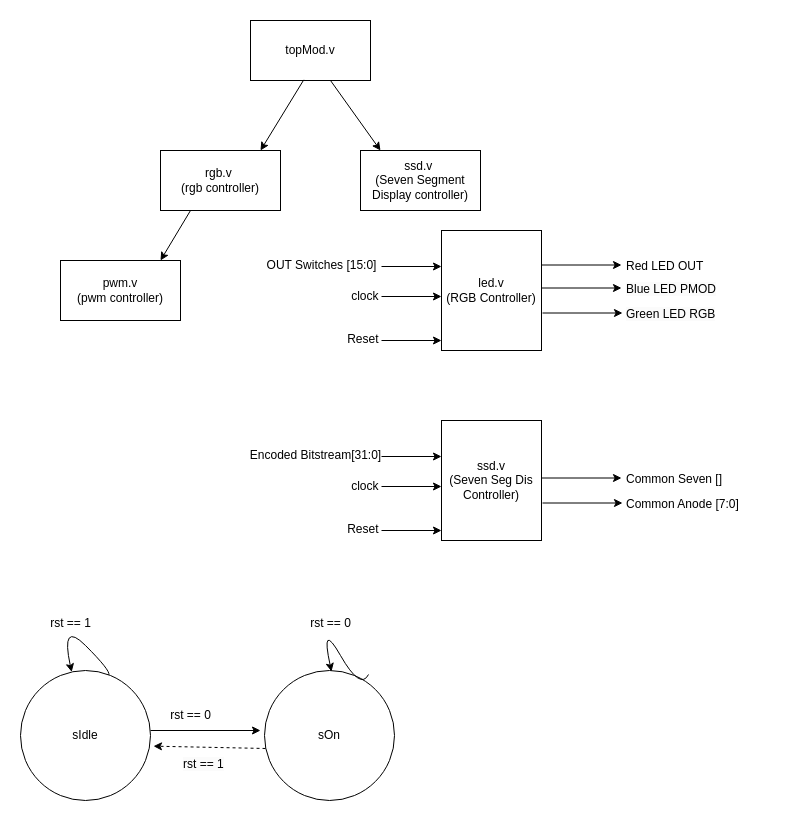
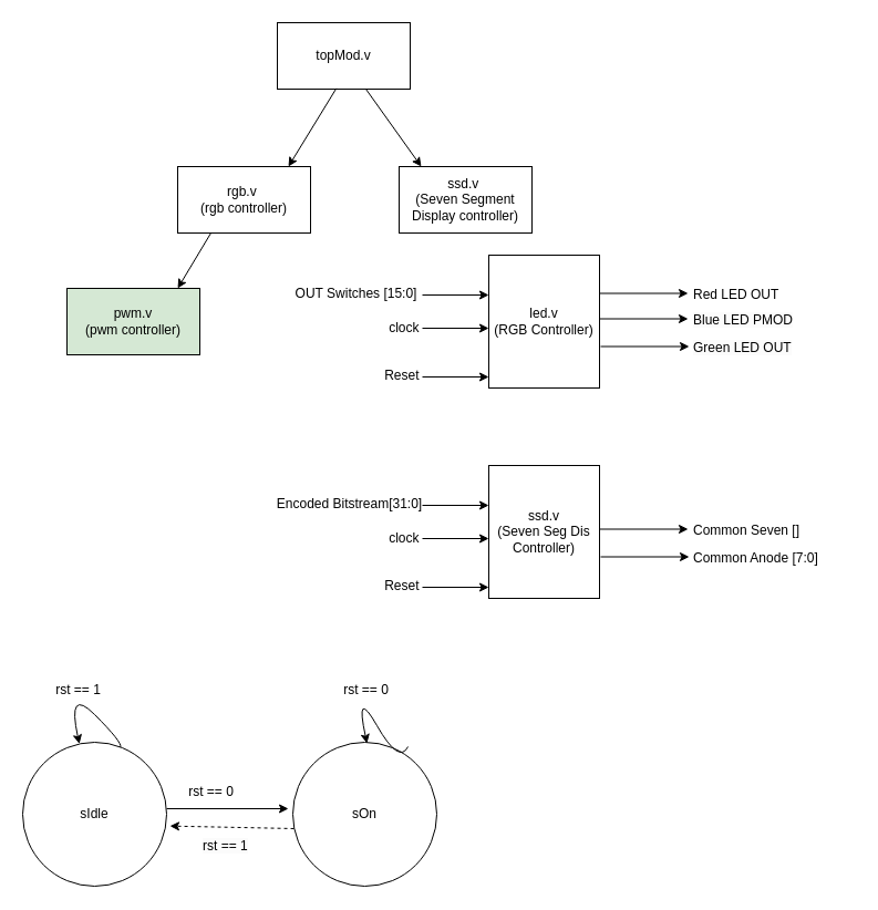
  <mxCell id="0" />
  <mxCell id="1" parent="0" />
  <mxCell id="2" value="topMod.v" style="rounded=0;whiteSpace=wrap;html=1;" vertex="1" parent="1"><mxGeometry x="250" y="20" width="120" height="60" as="geometry" /></mxCell>
  <mxCell id="3" value="" style="endArrow=classic;html=1;rounded=0;" edge="1" parent="1"><mxGeometry width="50" height="50" relative="1" as="geometry"><mxPoint x="330" y="80" as="sourcePoint" /><mxPoint x="380" y="150" as="targetPoint" /></mxGeometry></mxCell>
  <mxCell id="4" value="" style="endArrow=classic;html=1;rounded=0;exitX=0.444;exitY=0.989;exitDx=0;exitDy=0;exitPerimeter=0;" edge="1" parent="1" source="2"><mxGeometry width="50" height="50" relative="1" as="geometry"><mxPoint x="337" y="93" as="sourcePoint" /><mxPoint x="260" y="150" as="targetPoint" /></mxGeometry></mxCell>
  <mxCell id="5" value="rgb.v&amp;nbsp;&lt;div&gt;(rgb controller)&lt;/div&gt;" style="rounded=0;whiteSpace=wrap;html=1;" vertex="1" parent="1"><mxGeometry x="160" y="150" width="120" height="60" as="geometry" /></mxCell>
  <mxCell id="6" value="ssd.v&amp;nbsp;&lt;div&gt;(Seven Segment Display controller)&lt;/div&gt;" style="rounded=0;whiteSpace=wrap;html=1;" vertex="1" parent="1"><mxGeometry x="360" y="150" width="120" height="60" as="geometry" /></mxCell>
  <mxCell id="7" value="" style="endArrow=classic;html=1;rounded=0;exitX=0.75;exitY=1;exitDx=0;exitDy=0;" edge="1" parent="1"><mxGeometry width="50" height="50" relative="1" as="geometry"><mxPoint x="190" y="210" as="sourcePoint" /><mxPoint x="160" y="260" as="targetPoint" /></mxGeometry></mxCell>
- <mxCell id="8" value="pwm.v&lt;div&gt;(pwm controller)&lt;/div&gt;" style="rounded=0;whiteSpace=wrap;html=1;" vertex="1" parent="1"><mxGeometry x="60" y="260" width="120" height="60" as="geometry" /></mxCell>
+ <mxCell id="8" value="pwm.v&lt;div&gt;(pwm controller)&lt;/div&gt;" style="rounded=0;whiteSpace=wrap;html=1;fillColor=#d5e8d4;" vertex="1" parent="1"><mxGeometry x="60" y="260" width="120" height="60" as="geometry" /></mxCell>
  <mxCell id="9" value="led.v&lt;div&gt;(RGB Controller)&lt;/div&gt;" style="rounded=0;whiteSpace=wrap;html=1;direction=south;" vertex="1" parent="1"><mxGeometry x="441" y="230" width="100" height="120" as="geometry" /></mxCell>
  <mxCell id="10" value="" style="endArrow=classic;html=1;rounded=0;" edge="1" parent="1"><mxGeometry width="50" height="50" relative="1" as="geometry"><mxPoint x="381" y="266" as="sourcePoint" /><mxPoint x="441" y="266" as="targetPoint" /></mxGeometry></mxCell>
  <mxCell id="11" value="" style="endArrow=classic;html=1;rounded=0;" edge="1" parent="1"><mxGeometry width="50" height="50" relative="1" as="geometry"><mxPoint x="381" y="296" as="sourcePoint" /><mxPoint x="441" y="296" as="targetPoint" /></mxGeometry></mxCell>
  <mxCell id="12" value="" style="endArrow=classic;html=1;rounded=0;" edge="1" parent="1"><mxGeometry width="50" height="50" relative="1" as="geometry"><mxPoint x="381" y="340" as="sourcePoint" /><mxPoint x="441" y="340" as="targetPoint" /></mxGeometry></mxCell>
  <mxCell id="13" value="OUT Switches [15:0]" style="text;html=1;align=center;verticalAlign=middle;resizable=0;points=[];autosize=1;strokeColor=none;fillColor=none;" vertex="1" parent="1"><mxGeometry x="251" y="250" width="140" height="30" as="geometry" /></mxCell>
  <mxCell id="14" value="clock&amp;nbsp;" style="text;html=1;align=center;verticalAlign=middle;resizable=0;points=[];autosize=1;strokeColor=none;fillColor=none;" vertex="1" parent="1"><mxGeometry x="341" y="281" width="50" height="30" as="geometry" /></mxCell>
  <mxCell id="15" value="Reset&amp;nbsp;" style="text;html=1;align=center;verticalAlign=middle;resizable=0;points=[];autosize=1;strokeColor=none;fillColor=none;" vertex="1" parent="1"><mxGeometry x="334" y="324" width="60" height="30" as="geometry" /></mxCell>
  <mxCell id="16" value="" style="endArrow=classic;html=1;rounded=0;" edge="1" parent="1"><mxGeometry width="50" height="50" relative="1" as="geometry"><mxPoint x="541" y="264.5" as="sourcePoint" /><mxPoint x="621" y="264.5" as="targetPoint" /></mxGeometry></mxCell>
  <mxCell id="17" value="" style="endArrow=classic;html=1;rounded=0;" edge="1" parent="1"><mxGeometry width="50" height="50" relative="1" as="geometry"><mxPoint x="541" y="287.5" as="sourcePoint" /><mxPoint x="621" y="287.5" as="targetPoint" /></mxGeometry></mxCell>
  <mxCell id="18" value="" style="endArrow=classic;html=1;rounded=0;" edge="1" parent="1"><mxGeometry width="50" height="50" relative="1" as="geometry"><mxPoint x="542" y="312.5" as="sourcePoint" /><mxPoint x="622" y="312.5" as="targetPoint" /></mxGeometry></mxCell>
  <mxCell id="19" value="&lt;div style=&quot;text-align: center;&quot;&gt;&lt;span style=&quot;background-color: transparent; color: light-dark(rgb(0, 0, 0), rgb(255, 255, 255)); text-wrap-mode: nowrap;&quot;&gt;Red LED&amp;nbsp;&lt;/span&gt;&lt;span style=&quot;text-wrap-mode: nowrap; background-color: transparent; color: light-dark(rgb(0, 0, 0), rgb(255, 255, 255));&quot;&gt;OUT&lt;/span&gt;&lt;/div&gt;" style="text;whiteSpace=wrap;html=1;" vertex="1" parent="1"><mxGeometry x="624" y="252" width="147" height="28" as="geometry" /></mxCell>
  <mxCell id="20" value="&lt;span style=&quot;color: rgb(0, 0, 0); font-family: Helvetica; font-size: 12px; font-style: normal; font-variant-ligatures: normal; font-variant-caps: normal; font-weight: 400; letter-spacing: normal; orphans: 2; text-align: center; text-indent: 0px; text-transform: none; widows: 2; word-spacing: 0px; -webkit-text-stroke-width: 0px; white-space: nowrap; background-color: rgb(251, 251, 251); text-decoration-thickness: initial; text-decoration-style: initial; text-decoration-color: initial; float: none; display: inline !important;&quot;&gt;Blue LED PMOD&lt;/span&gt;" style="text;whiteSpace=wrap;html=1;" vertex="1" parent="1"><mxGeometry x="624" y="275" width="80" height="40" as="geometry" /></mxCell>
- <mxCell id="21" value="&lt;span style=&quot;color: rgb(0, 0, 0); font-family: Helvetica; font-size: 12px; font-style: normal; font-variant-ligatures: normal; font-variant-caps: normal; font-weight: 400; letter-spacing: normal; orphans: 2; text-align: center; text-indent: 0px; text-transform: none; widows: 2; word-spacing: 0px; -webkit-text-stroke-width: 0px; white-space: nowrap; background-color: rgb(251, 251, 251); text-decoration-thickness: initial; text-decoration-style: initial; text-decoration-color: initial; float: none; display: inline !important;&quot;&gt;Green LED RGB&lt;/span&gt;" style="text;whiteSpace=wrap;html=1;" vertex="1" parent="1"><mxGeometry x="624" y="300" width="110" height="40" as="geometry" /></mxCell>
+ <mxCell id="21" value="&lt;span style=&quot;color: rgb(0, 0, 0); font-family: Helvetica; font-size: 12px; font-style: normal; font-variant-ligatures: normal; font-variant-caps: normal; font-weight: 400; letter-spacing: normal; orphans: 2; text-align: center; text-indent: 0px; text-transform: none; widows: 2; word-spacing: 0px; -webkit-text-stroke-width: 0px; white-space: nowrap; background-color: rgb(251, 251, 251); text-decoration-thickness: initial; text-decoration-style: initial; text-decoration-color: initial; float: none; display: inline !important;&quot;&gt;Green LED OUT&lt;/span&gt;" style="text;whiteSpace=wrap;html=1;" vertex="1" parent="1"><mxGeometry x="624" y="300" width="110" height="40" as="geometry" /></mxCell>
  <mxCell id="22" value="ssd.v&lt;div&gt;(Seven Seg Dis Controller)&lt;/div&gt;" style="rounded=0;whiteSpace=wrap;html=1;direction=south;" vertex="1" parent="1"><mxGeometry x="441" y="420" width="100" height="120" as="geometry" /></mxCell>
  <mxCell id="23" value="" style="endArrow=classic;html=1;rounded=0;" edge="1" parent="1"><mxGeometry width="50" height="50" relative="1" as="geometry"><mxPoint x="381" y="456" as="sourcePoint" /><mxPoint x="441" y="456" as="targetPoint" /></mxGeometry></mxCell>
  <mxCell id="24" value="" style="endArrow=classic;html=1;rounded=0;" edge="1" parent="1"><mxGeometry width="50" height="50" relative="1" as="geometry"><mxPoint x="381" y="486" as="sourcePoint" /><mxPoint x="441" y="486" as="targetPoint" /></mxGeometry></mxCell>
  <mxCell id="25" value="" style="endArrow=classic;html=1;rounded=0;" edge="1" parent="1"><mxGeometry width="50" height="50" relative="1" as="geometry"><mxPoint x="381" y="530" as="sourcePoint" /><mxPoint x="441" y="530" as="targetPoint" /></mxGeometry></mxCell>
  <mxCell id="26" value="Encoded Bitstream[31:0]" style="text;html=1;align=center;verticalAlign=middle;resizable=0;points=[];autosize=1;strokeColor=none;fillColor=none;" vertex="1" parent="1"><mxGeometry x="240" y="440" width="150" height="30" as="geometry" /></mxCell>
  <mxCell id="27" value="clock&amp;nbsp;" style="text;html=1;align=center;verticalAlign=middle;resizable=0;points=[];autosize=1;strokeColor=none;fillColor=none;" vertex="1" parent="1"><mxGeometry x="341" y="471" width="50" height="30" as="geometry" /></mxCell>
  <mxCell id="28" value="Reset&amp;nbsp;" style="text;html=1;align=center;verticalAlign=middle;resizable=0;points=[];autosize=1;strokeColor=none;fillColor=none;" vertex="1" parent="1"><mxGeometry x="334" y="514" width="60" height="30" as="geometry" /></mxCell>
  <mxCell id="29" value="" style="endArrow=classic;html=1;rounded=0;" edge="1" parent="1"><mxGeometry width="50" height="50" relative="1" as="geometry"><mxPoint x="541" y="477.5" as="sourcePoint" /><mxPoint x="621" y="477.5" as="targetPoint" /></mxGeometry></mxCell>
  <mxCell id="30" value="" style="endArrow=classic;html=1;rounded=0;" edge="1" parent="1"><mxGeometry width="50" height="50" relative="1" as="geometry"><mxPoint x="542" y="502.5" as="sourcePoint" /><mxPoint x="622" y="502.5" as="targetPoint" /></mxGeometry></mxCell>
  <mxCell id="31" value="&lt;div style=&quot;text-align: center;&quot;&gt;&lt;span style=&quot;background-color: transparent; color: light-dark(rgb(0, 0, 0), rgb(255, 255, 255)); text-wrap-mode: nowrap;&quot;&gt;Common Seven []&lt;/span&gt;&lt;/div&gt;" style="text;whiteSpace=wrap;html=1;" vertex="1" parent="1"><mxGeometry x="624" y="465" width="80" height="40" as="geometry" /></mxCell>
  <mxCell id="32" value="&lt;div style=&quot;text-align: center;&quot;&gt;&lt;span style=&quot;text-wrap-mode: nowrap;&quot;&gt;Common Anode [7:0]&lt;/span&gt;&lt;/div&gt;" style="text;whiteSpace=wrap;html=1;" vertex="1" parent="1"><mxGeometry x="624" y="490" width="110" height="40" as="geometry" /></mxCell>
  <mxCell id="33" value="sIdle" style="ellipse;whiteSpace=wrap;html=1;aspect=fixed;" vertex="1" parent="1"><mxGeometry x="20" y="670" width="130" height="130" as="geometry" /></mxCell>
  <mxCell id="34" value="" style="endArrow=classic;html=1;rounded=0;" edge="1" parent="1"><mxGeometry width="50" height="50" relative="1" as="geometry"><mxPoint x="150" y="730" as="sourcePoint" /><mxPoint x="260" y="730" as="targetPoint" /></mxGeometry></mxCell>
  <mxCell id="35" value="" style="curved=1;endArrow=classic;html=1;rounded=0;" edge="1" parent="1" source="33" target="33"><mxGeometry width="50" height="50" relative="1" as="geometry"><mxPoint x="60" y="670" as="sourcePoint" /><mxPoint x="110" y="620" as="targetPoint" /><Array as="points"><mxPoint x="110" y="670" /><mxPoint x="60" y="620" /></Array></mxGeometry></mxCell>
  <mxCell id="36" value="rst == 1" style="text;html=1;align=center;verticalAlign=middle;resizable=0;points=[];autosize=1;strokeColor=none;fillColor=none;" vertex="1" parent="1"><mxGeometry x="40" y="608" width="60" height="30" as="geometry" /></mxCell>
  <mxCell id="37" value="rst == 0" style="text;html=1;align=center;verticalAlign=middle;resizable=0;points=[];autosize=1;strokeColor=none;fillColor=none;" vertex="1" parent="1"><mxGeometry x="160" y="700" width="60" height="30" as="geometry" /></mxCell>
  <mxCell id="38" value="sOn" style="ellipse;whiteSpace=wrap;html=1;aspect=fixed;" vertex="1" parent="1"><mxGeometry x="264" y="670" width="130" height="130" as="geometry" /></mxCell>
  <mxCell id="39" value="" style="endArrow=classic;html=1;rounded=0;exitX=0.008;exitY=0.6;exitDx=0;exitDy=0;exitPerimeter=0;entryX=1.023;entryY=0.582;entryDx=0;entryDy=0;entryPerimeter=0;dashed=1;" edge="1" parent="1" source="38" target="33"><mxGeometry width="50" height="50" relative="1" as="geometry"><mxPoint x="180" y="840" as="sourcePoint" /><mxPoint x="230" y="790" as="targetPoint" /></mxGeometry></mxCell>
  <mxCell id="40" value="&lt;span style=&quot;color: rgb(0, 0, 0); font-family: Helvetica; font-size: 12px; font-style: normal; font-variant-ligatures: normal; font-variant-caps: normal; font-weight: 400; letter-spacing: normal; orphans: 2; text-align: center; text-indent: 0px; text-transform: none; widows: 2; word-spacing: 0px; -webkit-text-stroke-width: 0px; white-space: nowrap; background-color: rgb(251, 251, 251); text-decoration-thickness: initial; text-decoration-style: initial; text-decoration-color: initial; display: inline !important; float: none;&quot;&gt;rst == 1&lt;/span&gt;" style="text;whiteSpace=wrap;html=1;" vertex="1" parent="1"><mxGeometry x="181" y="750" width="70" height="40" as="geometry" /></mxCell>
  <mxCell id="41" value="" style="curved=1;endArrow=classic;html=1;rounded=0;" edge="1" parent="1"><mxGeometry width="50" height="50" relative="1" as="geometry"><mxPoint x="368" y="674" as="sourcePoint" /><mxPoint x="331" y="671" as="targetPoint" /><Array as="points"><mxPoint x="360" y="690" /><mxPoint x="320" y="620" /></Array></mxGeometry></mxCell>
  <mxCell id="42" value="rst == 0" style="text;html=1;align=center;verticalAlign=middle;resizable=0;points=[];autosize=1;strokeColor=none;fillColor=none;" vertex="1" parent="1"><mxGeometry x="300" y="608" width="60" height="30" as="geometry" /></mxCell>
